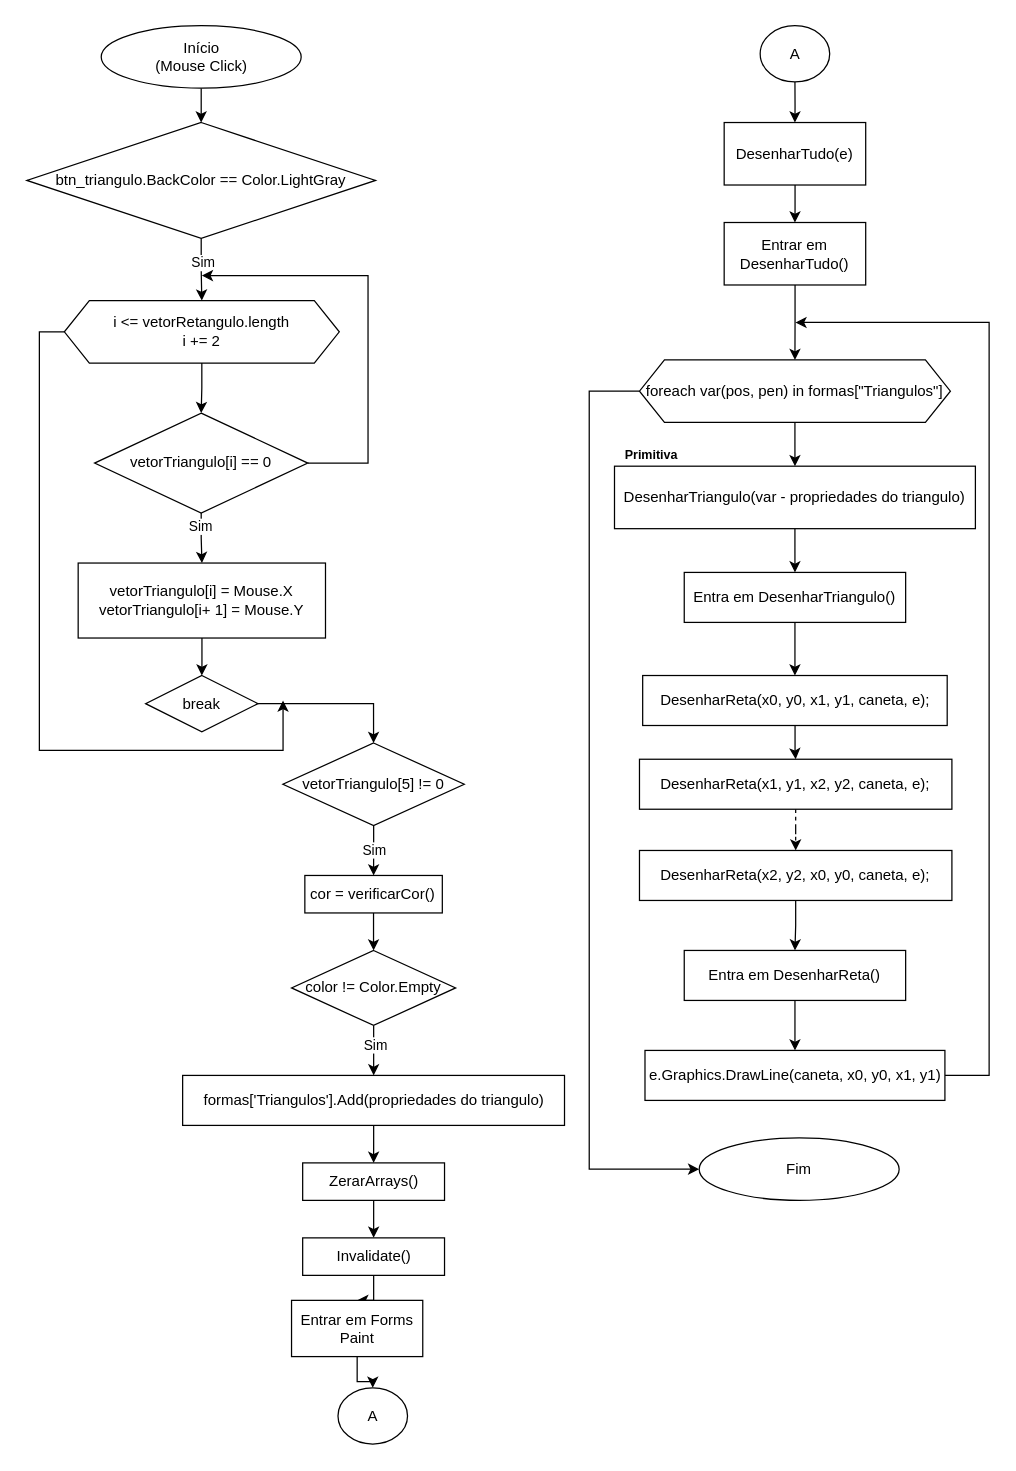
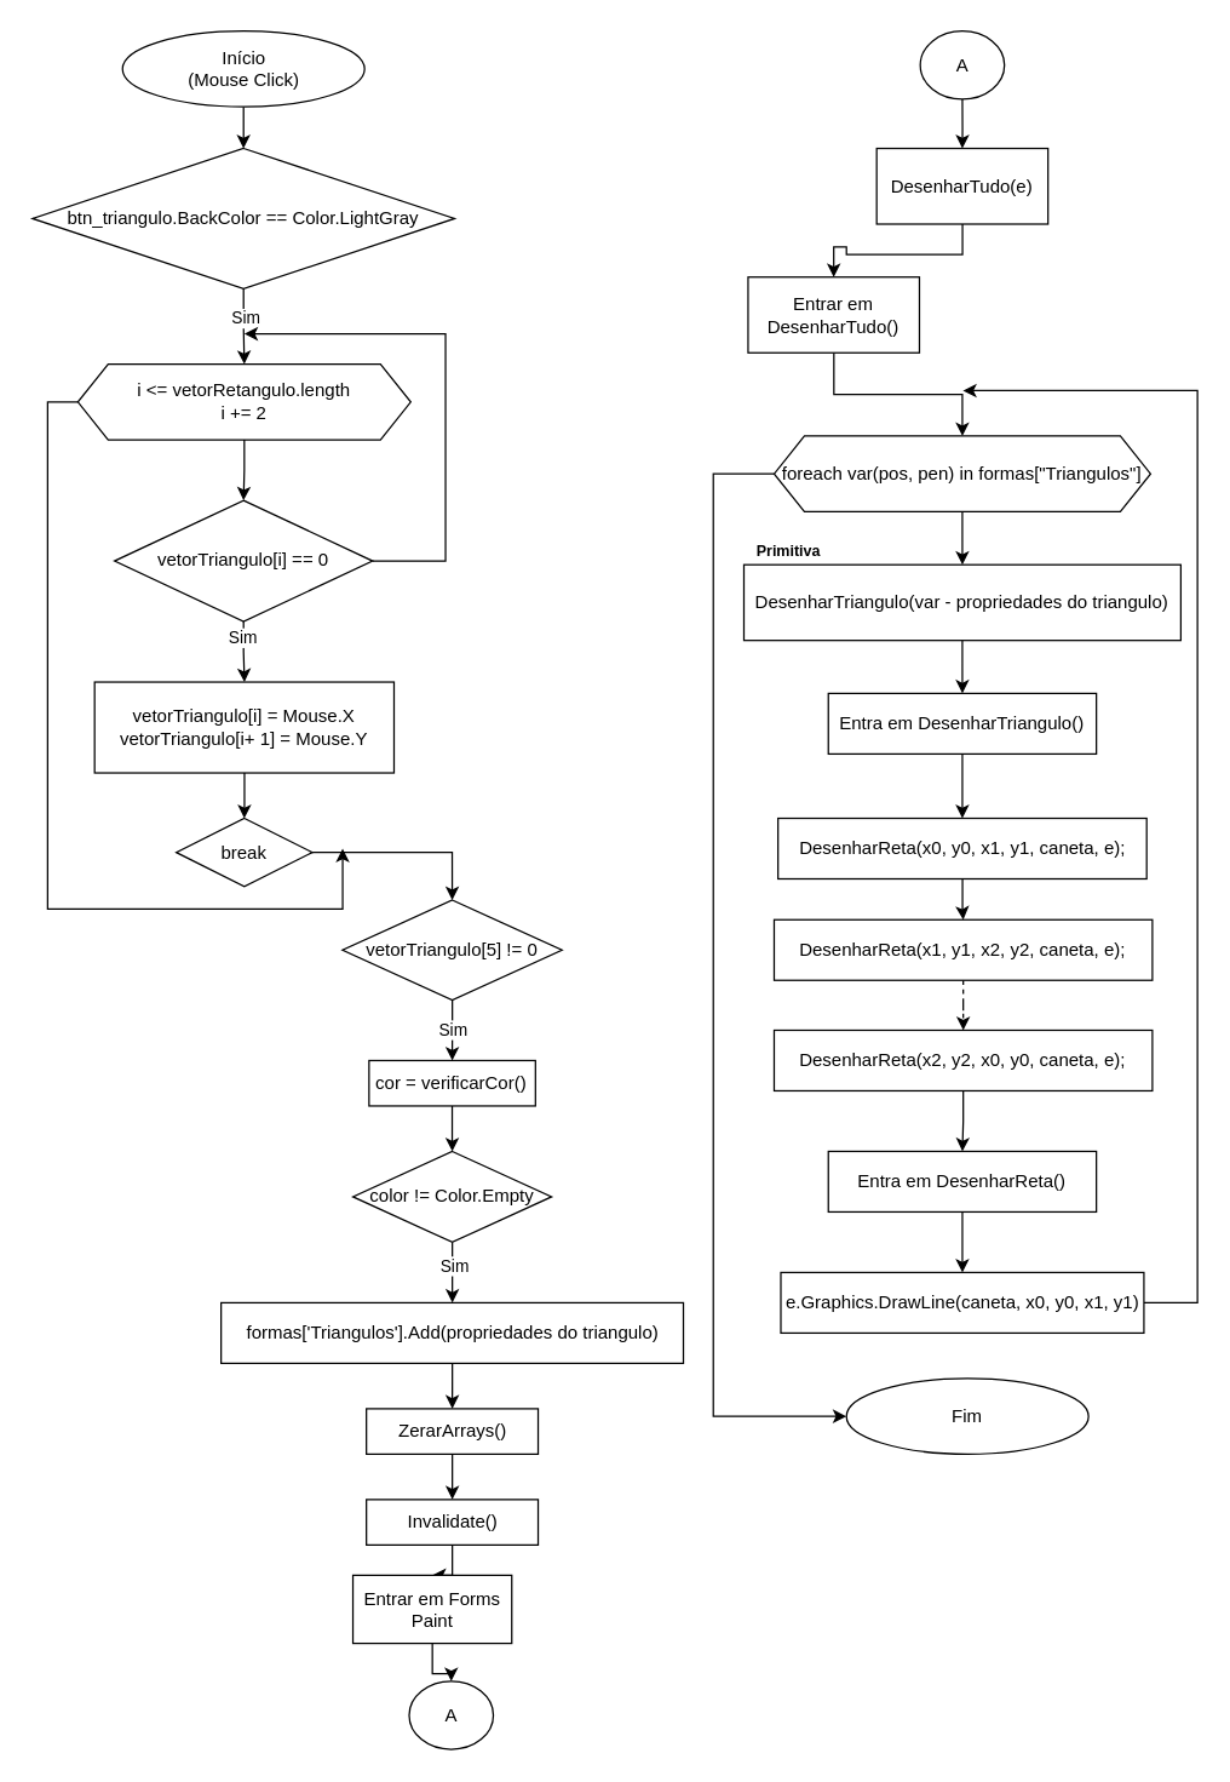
  <mxCell id="0" />
  <mxCell id="1" parent="0" />
  <mxCell id="2" style="edgeStyle=orthogonalEdgeStyle;rounded=0;orthogonalLoop=1;jettySize=auto;html=1;entryX=0.5;entryY=0;entryDx=0;entryDy=0;" edge="1" parent="1" source="3" target="6"><mxGeometry relative="1" as="geometry"><mxPoint x="161" y="130" as="targetPoint" /></mxGeometry></mxCell>
  <mxCell id="3" value="Início&lt;br&gt;(Mouse Click)" style="ellipse;whiteSpace=wrap;html=1;" vertex="1" parent="1"><mxGeometry x="80.5" y="20" width="160" height="50" as="geometry" /></mxCell>
  <mxCell id="4" style="edgeStyle=orthogonalEdgeStyle;rounded=0;orthogonalLoop=1;jettySize=auto;html=1;exitX=0.5;exitY=1;exitDx=0;exitDy=0;entryX=0.5;entryY=0;entryDx=0;entryDy=0;" edge="1" parent="1" source="6" target="9"><mxGeometry relative="1" as="geometry"><mxPoint x="161" y="280" as="targetPoint" /></mxGeometry></mxCell>
  <mxCell id="5" value="Sim" style="edgeLabel;html=1;align=center;verticalAlign=middle;resizable=0;points=[];" vertex="1" connectable="0" parent="4"><mxGeometry x="-0.23" y="1" relative="1" as="geometry"><mxPoint as="offset" /></mxGeometry></mxCell>
  <mxCell id="6" value="btn_triangulo.BackColor == Color.LightGray" style="rhombus;whiteSpace=wrap;html=1;" vertex="1" parent="1"><mxGeometry x="20.99" y="97.5" width="279.01" height="92.69" as="geometry" /></mxCell>
  <mxCell id="7" value="" style="edgeStyle=orthogonalEdgeStyle;rounded=0;orthogonalLoop=1;jettySize=auto;html=1;" edge="1" parent="1" source="9" target="13"><mxGeometry relative="1" as="geometry" /></mxCell>
  <mxCell id="8" style="edgeStyle=orthogonalEdgeStyle;rounded=0;orthogonalLoop=1;jettySize=auto;html=1;exitX=0;exitY=0.5;exitDx=0;exitDy=0;" edge="1" parent="1" source="9"><mxGeometry relative="1" as="geometry"><mxPoint x="226" y="560" as="targetPoint" /><Array as="points"><mxPoint x="31" y="265" /><mxPoint x="31" y="600" /><mxPoint x="226" y="600" /></Array></mxGeometry></mxCell>
  <mxCell id="9" value="i &amp;lt;= vetorRetangulo.length&lt;br&gt;i += 2" style="shape=hexagon;perimeter=hexagonPerimeter2;whiteSpace=wrap;html=1;fixedSize=1;" vertex="1" parent="1"><mxGeometry x="51" y="240" width="220" height="50" as="geometry" /></mxCell>
  <mxCell id="10" style="edgeStyle=orthogonalEdgeStyle;rounded=0;orthogonalLoop=1;jettySize=auto;html=1;exitX=1;exitY=0.5;exitDx=0;exitDy=0;" edge="1" parent="1" source="13"><mxGeometry relative="1" as="geometry"><mxPoint x="161" y="220" as="targetPoint" /><Array as="points"><mxPoint x="294" y="370" /><mxPoint x="294" y="220" /></Array></mxGeometry></mxCell>
  <mxCell id="11" value="" style="edgeStyle=orthogonalEdgeStyle;rounded=0;orthogonalLoop=1;jettySize=auto;html=1;" edge="1" parent="1" source="13" target="15"><mxGeometry relative="1" as="geometry" /></mxCell>
  <mxCell id="12" value="Sim" style="edgeLabel;html=1;align=center;verticalAlign=middle;resizable=0;points=[];" vertex="1" connectable="0" parent="11"><mxGeometry x="-0.504" y="-1" relative="1" as="geometry"><mxPoint as="offset" /></mxGeometry></mxCell>
  <mxCell id="13" value="vetorTriangulo[i] == 0" style="rhombus;whiteSpace=wrap;html=1;" vertex="1" parent="1"><mxGeometry x="75.19" y="330" width="170.62" height="80" as="geometry" /></mxCell>
  <mxCell id="14" style="edgeStyle=orthogonalEdgeStyle;rounded=0;orthogonalLoop=1;jettySize=auto;html=1;entryX=0.5;entryY=0;entryDx=0;entryDy=0;" edge="1" parent="1" source="15"><mxGeometry relative="1" as="geometry"><mxPoint x="161.01" y="540" as="targetPoint" /></mxGeometry></mxCell>
  <mxCell id="15" value="vetorTriangulo[i] = Mouse.X&lt;br&gt;vetorTriangulo[i+ 1] = Mouse.Y" style="whiteSpace=wrap;html=1;" vertex="1" parent="1"><mxGeometry x="62.05" y="450" width="197.91" height="60" as="geometry" /></mxCell>
  <mxCell id="16" style="edgeStyle=orthogonalEdgeStyle;rounded=0;orthogonalLoop=1;jettySize=auto;html=1;entryX=0.5;entryY=0;entryDx=0;entryDy=0;" edge="1" parent="1" source="18" target="22"><mxGeometry relative="1" as="geometry" /></mxCell>
  <mxCell id="17" value="Sim" style="edgeLabel;html=1;align=center;verticalAlign=middle;resizable=0;points=[];" vertex="1" connectable="0" parent="16"><mxGeometry x="-0.55" y="1" relative="1" as="geometry"><mxPoint x="-1" y="11" as="offset" /></mxGeometry></mxCell>
  <mxCell id="18" value="vetorTriangulo[5] != 0" style="rhombus;whiteSpace=wrap;html=1;rounded=0;" vertex="1" parent="1"><mxGeometry x="225.88" y="594" width="145.12" height="66" as="geometry" /></mxCell>
  <mxCell id="19" style="edgeStyle=orthogonalEdgeStyle;rounded=0;orthogonalLoop=1;jettySize=auto;html=1;exitX=1;exitY=0.5;exitDx=0;exitDy=0;entryX=0.5;entryY=0;entryDx=0;entryDy=0;" edge="1" parent="1" source="20" target="18"><mxGeometry relative="1" as="geometry" /></mxCell>
  <mxCell id="20" value="break" style="rhombus;whiteSpace=wrap;html=1;" vertex="1" parent="1"><mxGeometry x="116.01" y="540" width="90" height="45" as="geometry" /></mxCell>
  <mxCell id="21" style="edgeStyle=orthogonalEdgeStyle;rounded=0;orthogonalLoop=1;jettySize=auto;html=1;" edge="1" parent="1" source="22"><mxGeometry relative="1" as="geometry"><mxPoint x="298.44" y="760" as="targetPoint" /></mxGeometry></mxCell>
  <mxCell id="22" value="cor = verificarCor()" style="rounded=0;whiteSpace=wrap;html=1;" vertex="1" parent="1"><mxGeometry x="243.44" y="700" width="110" height="30" as="geometry" /></mxCell>
  <mxCell id="23" value="" style="edgeStyle=orthogonalEdgeStyle;rounded=0;orthogonalLoop=1;jettySize=auto;html=1;" edge="1" parent="1" source="25" target="27"><mxGeometry relative="1" as="geometry" /></mxCell>
  <mxCell id="24" value="Sim" style="edgeLabel;html=1;align=center;verticalAlign=middle;resizable=0;points=[];" vertex="1" connectable="0" parent="23"><mxGeometry x="-0.19" y="1" relative="1" as="geometry"><mxPoint as="offset" /></mxGeometry></mxCell>
  <mxCell id="25" value="color != Color.Empty" style="rhombus;whiteSpace=wrap;html=1;rounded=0;" vertex="1" parent="1"><mxGeometry x="232.79" y="760" width="131.31" height="60" as="geometry" /></mxCell>
  <mxCell id="26" style="edgeStyle=orthogonalEdgeStyle;rounded=0;orthogonalLoop=1;jettySize=auto;html=1;entryX=0.5;entryY=0;entryDx=0;entryDy=0;" edge="1" parent="1" source="27" target="29"><mxGeometry relative="1" as="geometry" /></mxCell>
  <mxCell id="27" value="formas['Triangulos'].Add(propriedades do triangulo)" style="whiteSpace=wrap;html=1;rounded=0;" vertex="1" parent="1"><mxGeometry x="145.65" y="860" width="305.57" height="40" as="geometry" /></mxCell>
  <mxCell id="28" value="" style="edgeStyle=orthogonalEdgeStyle;rounded=0;orthogonalLoop=1;jettySize=auto;html=1;" edge="1" parent="1" source="29" target="31"><mxGeometry relative="1" as="geometry" /></mxCell>
  <mxCell id="29" value="ZerarArrays()" style="whiteSpace=wrap;html=1;rounded=0;" vertex="1" parent="1"><mxGeometry x="241.7" y="930" width="113.51" height="30" as="geometry" /></mxCell>
  <mxCell id="30" value="" style="edgeStyle=orthogonalEdgeStyle;rounded=0;orthogonalLoop=1;jettySize=auto;html=1;entryX=0.5;entryY=0;entryDx=0;entryDy=0;" edge="1" parent="1" source="31" target="33"><mxGeometry relative="1" as="geometry"><mxPoint x="298.455" y="1050" as="targetPoint" /></mxGeometry></mxCell>
  <mxCell id="31" value="Invalidate()" style="whiteSpace=wrap;html=1;rounded=0;" vertex="1" parent="1"><mxGeometry x="241.7" y="990" width="113.51" height="30" as="geometry" /></mxCell>
  <mxCell id="32" style="edgeStyle=orthogonalEdgeStyle;rounded=0;orthogonalLoop=1;jettySize=auto;html=1;entryX=0.5;entryY=0;entryDx=0;entryDy=0;" edge="1" parent="1" source="33" target="34"><mxGeometry relative="1" as="geometry" /></mxCell>
  <mxCell id="33" value="Entrar em Forms Paint" style="whiteSpace=wrap;html=1;rounded=0;" vertex="1" parent="1"><mxGeometry x="232.79" y="1040" width="105" height="45" as="geometry" /></mxCell>
  <mxCell id="34" value="A" style="ellipse;whiteSpace=wrap;html=1;rounded=0;" vertex="1" parent="1"><mxGeometry x="269.96" y="1110" width="55.65" height="45" as="geometry" /></mxCell>
  <mxCell id="35" style="edgeStyle=orthogonalEdgeStyle;rounded=0;orthogonalLoop=1;jettySize=auto;html=1;entryX=0.5;entryY=0;entryDx=0;entryDy=0;" edge="1" parent="1" source="36" target="38"><mxGeometry relative="1" as="geometry" /></mxCell>
  <mxCell id="36" value="A" style="ellipse;whiteSpace=wrap;html=1;rounded=0;" vertex="1" parent="1"><mxGeometry x="607.78" y="20" width="55.65" height="45" as="geometry" /></mxCell>
  <mxCell id="37" style="edgeStyle=orthogonalEdgeStyle;rounded=0;orthogonalLoop=1;jettySize=auto;html=1;entryX=0.5;entryY=0;entryDx=0;entryDy=0;" edge="1" parent="1" source="38" target="40"><mxGeometry relative="1" as="geometry" /></mxCell>
  <mxCell id="38" value="DesenharTudo(e)" style="whiteSpace=wrap;html=1;rounded=0;" vertex="1" parent="1"><mxGeometry x="578.98" y="97.5" width="113.25" height="50" as="geometry" /></mxCell>
  <mxCell id="39" style="edgeStyle=orthogonalEdgeStyle;rounded=0;orthogonalLoop=1;jettySize=auto;html=1;entryX=0.5;entryY=0;entryDx=0;entryDy=0;" edge="1" parent="1" source="40" target="43"><mxGeometry relative="1" as="geometry" /></mxCell>
- <mxCell id="40" value="Entrar em DesenharTudo()" style="whiteSpace=wrap;html=1;rounded=0;" vertex="1" parent="1"><mxGeometry x="578.98" y="177.5" width="113.25" height="50" as="geometry" /></mxCell>
+ <mxCell id="40" value="Entrar em DesenharTudo()" style="whiteSpace=wrap;html=1;rounded=0;" vertex="1" parent="1"><mxGeometry x="493.98" y="182.5" width="113.25" height="50" as="geometry" /></mxCell>
  <mxCell id="41" style="edgeStyle=orthogonalEdgeStyle;rounded=0;orthogonalLoop=1;jettySize=auto;html=1;entryX=0.5;entryY=0;entryDx=0;entryDy=0;" edge="1" parent="1" source="43" target="45"><mxGeometry relative="1" as="geometry" /></mxCell>
  <mxCell id="42" style="edgeStyle=orthogonalEdgeStyle;rounded=0;orthogonalLoop=1;jettySize=auto;html=1;entryX=0;entryY=0.5;entryDx=0;entryDy=0;" edge="1" parent="1" source="43" target="54"><mxGeometry relative="1" as="geometry"><Array as="points"><mxPoint x="471" y="313" /><mxPoint x="471" y="935" /></Array></mxGeometry></mxCell>
  <mxCell id="43" value="foreach var(pos, pen) in formas[&quot;Triangulos&quot;]" style="shape=hexagon;perimeter=hexagonPerimeter2;whiteSpace=wrap;html=1;fixedSize=1;" vertex="1" parent="1"><mxGeometry x="511.21" y="287.5" width="248.8" height="50" as="geometry" /></mxCell>
  <mxCell id="44" style="edgeStyle=orthogonalEdgeStyle;rounded=0;orthogonalLoop=1;jettySize=auto;html=1;entryX=0.5;entryY=0;entryDx=0;entryDy=0;" edge="1" parent="1" source="45" target="49"><mxGeometry relative="1" as="geometry" /></mxCell>
  <mxCell id="45" value="DesenharTriangulo(var - propriedades do triangulo)" style="whiteSpace=wrap;html=1;rounded=0;" vertex="1" parent="1"><mxGeometry x="491.22" y="372.5" width="288.79" height="50" as="geometry" /></mxCell>
  <mxCell id="46" value="&lt;b&gt;&lt;font style=&quot;font-size: 10px;&quot;&gt;Primitiva&lt;/font&gt;&lt;/b&gt;" style="text;html=1;align=center;verticalAlign=middle;whiteSpace=wrap;rounded=0;" vertex="1" parent="1"><mxGeometry x="491.22" y="352.5" width="60" height="20" as="geometry" /></mxCell>
  <mxCell id="47" value="&lt;div&gt;DesenharReta(x0, y0, x1, y1, caneta, e);&lt;/div&gt;" style="whiteSpace=wrap;html=1;rounded=0;" vertex="1" parent="1"><mxGeometry x="513.77" y="540" width="243.67" height="40" as="geometry" /></mxCell>
  <mxCell id="48" style="edgeStyle=orthogonalEdgeStyle;rounded=0;orthogonalLoop=1;jettySize=auto;html=1;entryX=0.5;entryY=0;entryDx=0;entryDy=0;" edge="1" parent="1" source="49" target="47"><mxGeometry relative="1" as="geometry" /></mxCell>
  <mxCell id="49" value="Entra em DesenharTriangulo()" style="rounded=0;whiteSpace=wrap;html=1;" vertex="1" parent="1"><mxGeometry x="547.03" y="457.5" width="177.17" height="40" as="geometry" /></mxCell>
  <mxCell id="50" style="edgeStyle=orthogonalEdgeStyle;rounded=0;orthogonalLoop=1;jettySize=auto;html=1;entryX=0.5;entryY=0;entryDx=0;entryDy=0;" edge="1" parent="1" source="51" target="53"><mxGeometry relative="1" as="geometry"><mxPoint x="635.605" y="717.5" as="targetPoint" /></mxGeometry></mxCell>
  <mxCell id="51" value="Entra em DesenharReta()" style="rounded=0;whiteSpace=wrap;html=1;" vertex="1" parent="1"><mxGeometry x="547.03" y="760" width="177.17" height="40" as="geometry" /></mxCell>
  <mxCell id="52" style="edgeStyle=orthogonalEdgeStyle;rounded=0;orthogonalLoop=1;jettySize=auto;html=1;exitX=1;exitY=0.5;exitDx=0;exitDy=0;" edge="1" parent="1" source="53"><mxGeometry relative="1" as="geometry"><mxPoint x="636" y="257.5" as="targetPoint" /><Array as="points"><mxPoint x="791" y="860" /><mxPoint x="791" y="258" /></Array><mxPoint x="791" y="870" as="sourcePoint" /></mxGeometry></mxCell>
  <mxCell id="53" value="e.Graphics.DrawLine(caneta, x0, y0, x1, y1)" style="rounded=0;whiteSpace=wrap;html=1;" vertex="1" parent="1"><mxGeometry x="515.62" y="840" width="240" height="40" as="geometry" /></mxCell>
  <mxCell id="54" value="Fim" style="ellipse;whiteSpace=wrap;html=1;" vertex="1" parent="1"><mxGeometry x="559" y="910" width="160" height="50" as="geometry" /></mxCell>
  <mxCell id="55" value="" style="edgeStyle=orthogonalEdgeStyle;rounded=0;orthogonalLoop=1;jettySize=auto;html=1;entryX=0.5;entryY=0;entryDx=0;entryDy=0;" edge="1" parent="1" source="47" target="57"><mxGeometry relative="1" as="geometry"><mxPoint x="636" y="580" as="sourcePoint" /><mxPoint x="636" y="760" as="targetPoint" /></mxGeometry></mxCell>
  <mxCell id="56" style="edgeStyle=orthogonalEdgeStyle;rounded=0;orthogonalLoop=1;jettySize=auto;html=1;dashed=1;" edge="1" parent="1" source="57" target="59"><mxGeometry relative="1" as="geometry" /></mxCell>
  <mxCell id="57" value="DesenharReta(x1, y1, x2, y2, caneta, e);" style="rounded=0;whiteSpace=wrap;html=1;" vertex="1" parent="1"><mxGeometry x="511.21" y="607" width="250" height="40" as="geometry" /></mxCell>
  <mxCell id="58" style="edgeStyle=orthogonalEdgeStyle;rounded=0;orthogonalLoop=1;jettySize=auto;html=1;entryX=0.5;entryY=0;entryDx=0;entryDy=0;" edge="1" parent="1" source="59" target="51"><mxGeometry relative="1" as="geometry" /></mxCell>
  <mxCell id="59" value="DesenharReta(x2, y2, x0, y0, caneta, e);" style="rounded=0;whiteSpace=wrap;html=1;" vertex="1" parent="1"><mxGeometry x="511.21" y="680" width="250" height="40" as="geometry" /></mxCell>
